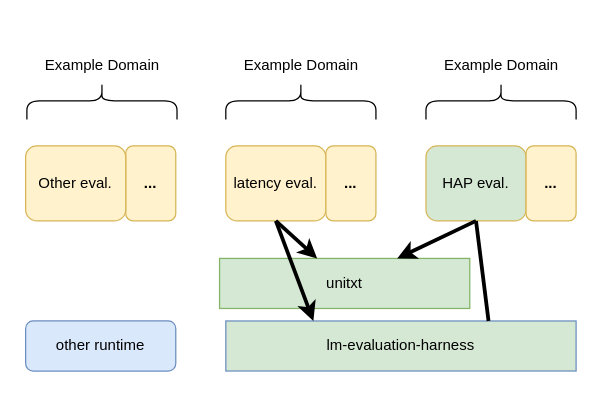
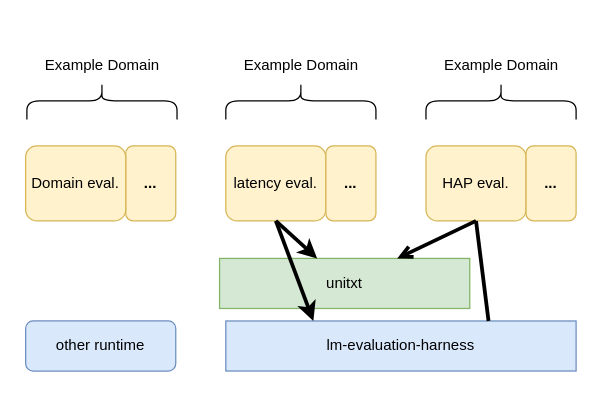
  <mxCell id="0" />
  <mxCell id="1" parent="0" />
- <mxCell id="2" value="lm-evaluation-harness" style="rounded=0;whiteSpace=wrap;html=1;fillColor=#d5e8d4;strokeColor=#6c8ebf;" parent="1" vertex="1"><mxGeometry x="180" y="256" width="280" height="40" as="geometry" /></mxCell>
- <mxCell id="3" value="HAP eval." style="rounded=1;whiteSpace=wrap;html=1;fillColor=#d5e8d4;strokeColor=#d6b656;" parent="1" vertex="1"><mxGeometry x="340" y="116" width="80" height="60" as="geometry" /></mxCell>
+ <mxCell id="2" value="lm-evaluation-harness" style="rounded=0;whiteSpace=wrap;html=1;fillColor=#dae8fc;strokeColor=#6c8ebf;" parent="1" vertex="1"><mxGeometry x="180" y="256" width="280" height="40" as="geometry" /></mxCell>
+ <mxCell id="3" value="HAP eval." style="rounded=1;whiteSpace=wrap;html=1;fillColor=#fff2cc;strokeColor=#d6b656;" parent="1" vertex="1"><mxGeometry x="340" y="116" width="80" height="60" as="geometry" /></mxCell>
  <mxCell id="4" value="unitxt" style="rounded=0;whiteSpace=wrap;html=1;fillColor=#d5e8d4;strokeColor=#82b366;" vertex="1" parent="1"><mxGeometry x="175" y="206" width="200" height="40" as="geometry" /></mxCell>
  <mxCell id="5" value="&lt;b&gt;...&lt;/b&gt;" style="rounded=1;whiteSpace=wrap;html=1;fillColor=#fff2cc;strokeColor=#d6b656;" vertex="1" parent="1"><mxGeometry x="420" y="116" width="40" height="60" as="geometry" /></mxCell>
  <mxCell id="6" value="latency eval.&lt;span style=&quot;color: rgba(0, 0, 0, 0); font-family: monospace; font-size: 0px; text-align: start; text-wrap: nowrap;&quot;&gt;%3CmxGraphModel%3E%3Croot%3E%3CmxCell%20id%3D%220%22%2F%3E%3CmxCell%20id%3D%221%22%20parent%3D%220%22%2F%3E%3CmxCell%20id%3D%222%22%20value%3D%22HAP%20eval.%22%20style%3D%22rounded%3D1%3BwhiteSpace%3Dwrap%3Bhtml%3D1%3BfillColor%3D%23fff2cc%3BstrokeColor%3D%23d6b656%3B%22%20vertex%3D%221%22%20parent%3D%221%22%3E%3CmxGeometry%20x%3D%22360%22%20y%3D%22340%22%20width%3D%2280%22%20height%3D%2260%22%20as%3D%22geometry%22%2F%3E%3C%2FmxCell%3E%3CmxCell%20id%3D%223%22%20value%3D%22%26lt%3Bb%26gt%3B...%26lt%3B%2Fb%26gt%3B%22%20style%3D%22rounded%3D1%3BwhiteSpace%3Dwrap%3Bhtml%3D1%3BfillColor%3D%23fff2cc%3BstrokeColor%3D%23d6b656%3B%22%20vertex%3D%221%22%20parent%3D%221%22%3E%3CmxGeometry%20x%3D%22440%22%20y%3D%22340%22%20width%3D%2240%22%20height%3D%2260%22%20as%3D%22geometry%22%2F%3E%3C%2FmxCell%3E%3C%2Froot%3E%3C%2FmxGraphModel%3E&lt;/span&gt;" style="rounded=1;whiteSpace=wrap;html=1;fillColor=#fff2cc;strokeColor=#d6b656;" vertex="1" parent="1"><mxGeometry x="180" y="116" width="80" height="60" as="geometry" /></mxCell>
  <mxCell id="7" value="&lt;b&gt;...&lt;/b&gt;" style="rounded=1;whiteSpace=wrap;html=1;fillColor=#fff2cc;strokeColor=#d6b656;" vertex="1" parent="1"><mxGeometry x="260" y="116" width="40" height="60" as="geometry" /></mxCell>
  <mxCell id="8" value="&lt;b&gt;...&lt;/b&gt;" style="rounded=1;whiteSpace=wrap;html=1;fillColor=#fff2cc;strokeColor=#d6b656;" vertex="1" parent="1"><mxGeometry x="100" y="116" width="40" height="60" as="geometry" /></mxCell>
  <mxCell id="9" value="" style="shape=curlyBracket;whiteSpace=wrap;html=1;rounded=1;flipH=1;labelPosition=right;verticalLabelPosition=middle;align=left;verticalAlign=middle;size=0.5;rotation=270;" vertex="1" parent="1"><mxGeometry x="385" y="20" width="30" height="120" as="geometry" /></mxCell>
  <mxCell id="10" value="Example Domain" style="text;html=1;align=center;verticalAlign=middle;resizable=0;points=[];autosize=1;strokeColor=none;fillColor=none;" vertex="1" parent="1"><mxGeometry x="345" y="37" width="110" height="30" as="geometry" /></mxCell>
  <mxCell id="11" value="" style="shape=curlyBracket;whiteSpace=wrap;html=1;rounded=1;flipH=1;labelPosition=right;verticalLabelPosition=middle;align=left;verticalAlign=middle;size=0.5;rotation=270;" vertex="1" parent="1"><mxGeometry x="225" y="20" width="30" height="120" as="geometry" /></mxCell>
  <mxCell id="12" value="Example Domain" style="text;html=1;align=center;verticalAlign=middle;resizable=0;points=[];autosize=1;strokeColor=none;fillColor=none;" vertex="1" parent="1"><mxGeometry x="185" y="37" width="110" height="30" as="geometry" /></mxCell>
- <mxCell id="13" value="" style="endArrow=classic;html=1;rounded=0;exitX=0.5;exitY=1;exitDx=0;exitDy=0;strokeWidth=3;" edge="1" parent="1" source="3" target="4"><mxGeometry width="50" height="50" relative="1" as="geometry"><mxPoint x="380" y="296" as="sourcePoint" /><mxPoint x="430" y="246" as="targetPoint" /></mxGeometry></mxCell>
+ <mxCell id="13" value="" style="endArrow=open;html=1;rounded=0;exitX=0.5;exitY=1;exitDx=0;exitDy=0;strokeWidth=3;" edge="1" parent="1" source="3" target="4"><mxGeometry width="50" height="50" relative="1" as="geometry"><mxPoint x="380" y="296" as="sourcePoint" /><mxPoint x="430" y="246" as="targetPoint" /></mxGeometry></mxCell>
  <mxCell id="14" value="" style="endArrow=classic;html=1;rounded=0;exitX=0.5;exitY=1;exitDx=0;exitDy=0;strokeWidth=3;" edge="1" parent="1" source="6" target="4"><mxGeometry width="50" height="50" relative="1" as="geometry"><mxPoint x="390" y="186" as="sourcePoint" /><mxPoint x="363" y="226" as="targetPoint" /></mxGeometry></mxCell>
  <mxCell id="15" value="" style="endArrow=classic;html=1;rounded=0;exitX=0.5;exitY=1;exitDx=0;exitDy=0;strokeWidth=3;entryX=0.25;entryY=0;entryDx=0;entryDy=0;" edge="1" parent="1" source="6" target="2"><mxGeometry width="50" height="50" relative="1" as="geometry"><mxPoint x="400" y="196" as="sourcePoint" /><mxPoint x="373" y="236" as="targetPoint" /></mxGeometry></mxCell>
  <mxCell id="16" value="" style="endArrow=none;html=1;rounded=0;exitX=0.5;exitY=1;exitDx=0;exitDy=0;strokeWidth=3;entryX=0.75;entryY=0;entryDx=0;entryDy=0;" edge="1" parent="1" source="3" target="2"><mxGeometry width="50" height="50" relative="1" as="geometry"><mxPoint x="390" y="186" as="sourcePoint" /><mxPoint x="363" y="226" as="targetPoint" /></mxGeometry></mxCell>
- <mxCell id="17" value="Other eval." style="rounded=1;whiteSpace=wrap;html=1;fillColor=#fff2cc;strokeColor=#d6b656;" vertex="1" parent="1"><mxGeometry x="20" y="116" width="80" height="60" as="geometry" /></mxCell>
+ <mxCell id="17" value="Domain eval." style="rounded=1;whiteSpace=wrap;html=1;fillColor=#fff2cc;strokeColor=#d6b656;" vertex="1" parent="1"><mxGeometry x="20" y="116" width="80" height="60" as="geometry" /></mxCell>
  <mxCell id="18" value="" style="shape=curlyBracket;whiteSpace=wrap;html=1;rounded=1;flipH=1;labelPosition=right;verticalLabelPosition=middle;align=left;verticalAlign=middle;size=0.5;rotation=270;" vertex="1" parent="1"><mxGeometry x="66" y="20" width="30" height="120" as="geometry" /></mxCell>
  <mxCell id="19" value="Example Domain" style="text;html=1;align=center;verticalAlign=middle;resizable=0;points=[];autosize=1;strokeColor=none;fillColor=none;" vertex="1" parent="1"><mxGeometry x="26" y="37" width="110" height="30" as="geometry" /></mxCell>
  <mxCell id="20" value="other runtime" style="whiteSpace=wrap;html=1;fillColor=#dae8fc;strokeColor=#6c8ebf;rounded=1;" vertex="1" parent="1"><mxGeometry x="20" y="256" width="120" height="40" as="geometry" /></mxCell>
